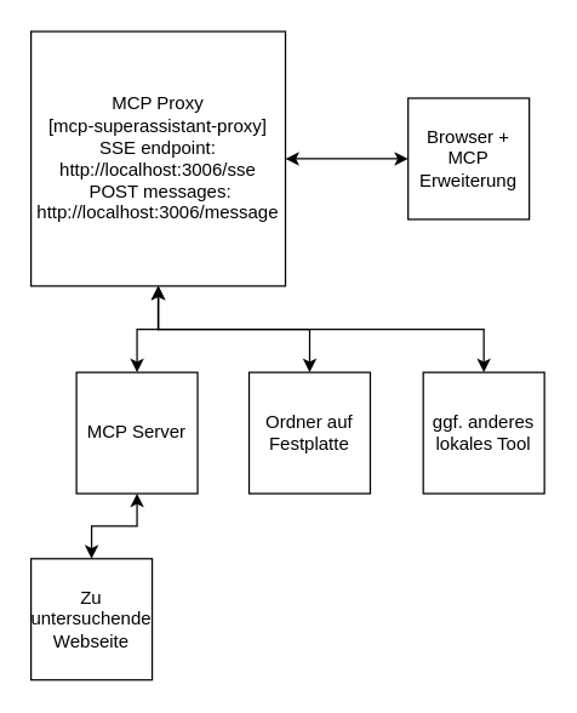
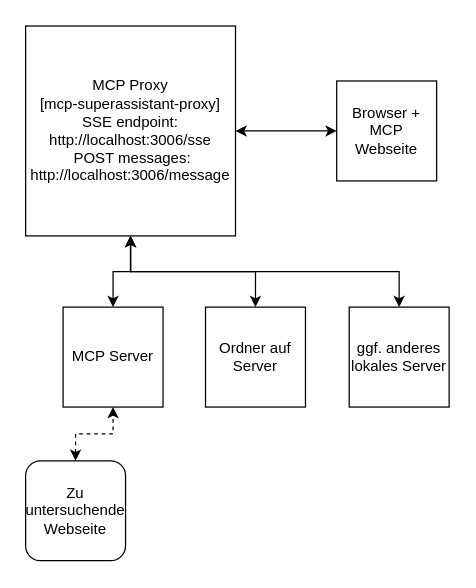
  <mxCell id="0" />
  <mxCell id="1" parent="0" />
  <mxCell id="2" value="" style="edgeStyle=orthogonalEdgeStyle;rounded=0;orthogonalLoop=1;jettySize=auto;html=1;startArrow=classic;startFill=1;exitX=0.5;exitY=1;exitDx=0;exitDy=0;" parent="1" source="7" target="4" edge="1"><mxGeometry relative="1" as="geometry"><mxPoint x="125" y="165" as="sourcePoint" /></mxGeometry></mxCell>
  <mxCell id="3" style="edgeStyle=orthogonalEdgeStyle;rounded=0;orthogonalLoop=1;jettySize=auto;html=1;exitX=0.5;exitY=1;exitDx=0;exitDy=0;startArrow=classic;startFill=1;entryX=0.5;entryY=0;entryDx=0;entryDy=0;" parent="1" source="7" target="12" edge="1"><mxGeometry relative="1" as="geometry"><mxPoint x="145" y="165" as="sourcePoint" /><mxPoint x="193" y="256" as="targetPoint" /></mxGeometry></mxCell>
- <mxCell id="4" value="Ordner auf Festplatte" style="whiteSpace=wrap;html=1;aspect=fixed;" parent="1" vertex="1"><mxGeometry x="164" y="245" width="80" height="80" as="geometry" /></mxCell>
- <mxCell id="5" value="" style="edgeStyle=orthogonalEdgeStyle;rounded=0;orthogonalLoop=1;jettySize=auto;html=1;startArrow=classic;startFill=1;" edge="1" parent="1" source="6" target="12"><mxGeometry relative="1" as="geometry" /></mxCell>
- <mxCell id="6" value="Zu untersuchende Webseite" style="whiteSpace=wrap;html=1;aspect=fixed;" parent="1" vertex="1"><mxGeometry x="20" y="368" width="80" height="80" as="geometry" /></mxCell>
+ <mxCell id="4" value="Ordner auf Server" style="whiteSpace=wrap;html=1;aspect=fixed;" parent="1" vertex="1"><mxGeometry x="164" y="245" width="80" height="80" as="geometry" /></mxCell>
+ <mxCell id="5" value="" style="edgeStyle=orthogonalEdgeStyle;rounded=0;orthogonalLoop=1;jettySize=auto;html=1;startArrow=classic;startFill=1;dashed=1;" edge="1" parent="1" source="6" target="12"><mxGeometry relative="1" as="geometry" /></mxCell>
+ <mxCell id="6" value="Zu untersuchende Webseite" style="whiteSpace=wrap;html=1;aspect=fixed;rounded=1;" parent="1" vertex="1"><mxGeometry x="20" y="368" width="80" height="80" as="geometry" /></mxCell>
  <mxCell id="7" value="&lt;div&gt;&lt;span style=&quot;background-color: transparent;&quot;&gt;MCP Proxy&lt;/span&gt;&lt;/div&gt;&lt;span style=&quot;background-color: transparent;&quot;&gt;[mcp-superassistant-proxy] SSE endpoint: http://localhost:3006/sse&lt;/span&gt;&lt;div&gt;&amp;nbsp;POST messages: http://localhost:3006/message&lt;/div&gt;" style="whiteSpace=wrap;html=1;aspect=fixed;" parent="1" vertex="1"><mxGeometry x="20" y="20" width="168" height="168" as="geometry" /></mxCell>
  <mxCell id="8" value="" style="edgeStyle=orthogonalEdgeStyle;rounded=0;orthogonalLoop=1;jettySize=auto;html=1;startArrow=classic;startFill=1;" edge="1" parent="1" source="9" target="7"><mxGeometry relative="1" as="geometry" /></mxCell>
- <mxCell id="9" value="Browser + MCP Erweiterung" style="whiteSpace=wrap;html=1;aspect=fixed;" parent="1" vertex="1"><mxGeometry x="269" y="64" width="80" height="80" as="geometry" /></mxCell>
+ <mxCell id="9" value="Browser + MCP Webseite" style="whiteSpace=wrap;html=1;aspect=fixed;" parent="1" vertex="1"><mxGeometry x="269" y="64" width="80" height="80" as="geometry" /></mxCell>
  <mxCell id="10" style="edgeStyle=orthogonalEdgeStyle;rounded=0;orthogonalLoop=1;jettySize=auto;html=1;exitX=0.5;exitY=0;exitDx=0;exitDy=0;entryX=0.5;entryY=1;entryDx=0;entryDy=0;startArrow=classic;startFill=1;" edge="1" parent="1" source="11" target="7"><mxGeometry relative="1" as="geometry"><mxPoint x="145" y="165" as="targetPoint" /></mxGeometry></mxCell>
- <mxCell id="11" value="ggf. anderes lokales Tool" style="whiteSpace=wrap;html=1;aspect=fixed;" vertex="1" parent="1"><mxGeometry x="279" y="245" width="80" height="80" as="geometry" /></mxCell>
+ <mxCell id="11" value="ggf. anderes lokales Server" style="whiteSpace=wrap;html=1;aspect=fixed;" vertex="1" parent="1"><mxGeometry x="279" y="245" width="80" height="80" as="geometry" /></mxCell>
  <mxCell id="12" value="MCP Server" style="whiteSpace=wrap;html=1;aspect=fixed;" vertex="1" parent="1"><mxGeometry x="50" y="245" width="80" height="80" as="geometry" /></mxCell>
